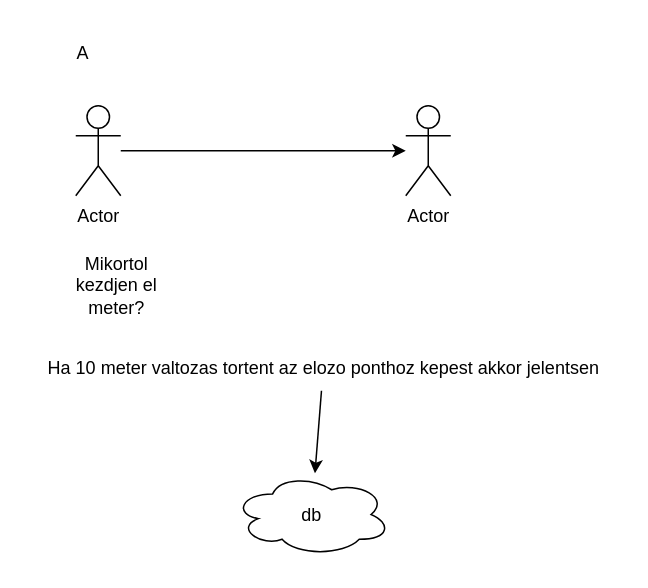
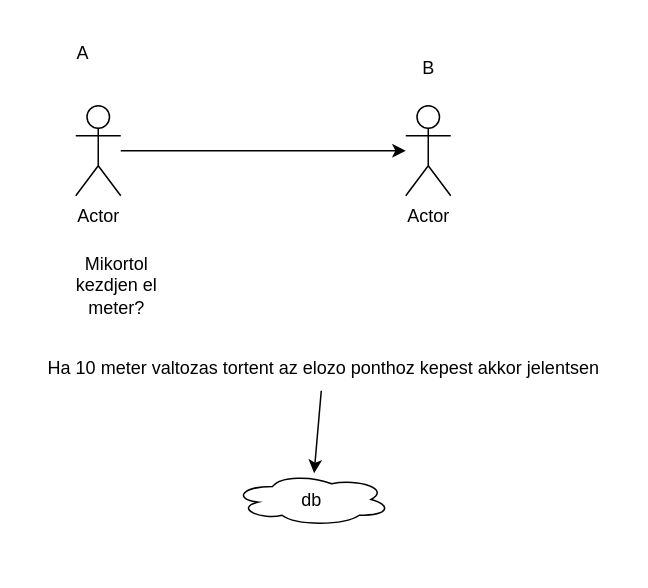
  <mxCell id="0" />
  <mxCell id="1" parent="0" />
  <mxCell id="2" value="" style="edgeStyle=none;html=1;" parent="1" source="3" target="5" edge="1"><mxGeometry relative="1" as="geometry" /></mxCell>
  <mxCell id="3" value="Actor" style="shape=umlActor;verticalLabelPosition=bottom;verticalAlign=top;html=1;outlineConnect=0;" parent="1" vertex="1"><mxGeometry x="50" y="70" width="30" height="60" as="geometry" /></mxCell>
  <mxCell id="4" value="A" style="text;html=1;align=center;verticalAlign=middle;whiteSpace=wrap;rounded=0;" parent="1" vertex="1"><mxGeometry x="25" y="20" width="60" height="30" as="geometry" /></mxCell>
  <mxCell id="5" value="Actor" style="shape=umlActor;verticalLabelPosition=bottom;verticalAlign=top;html=1;outlineConnect=0;" parent="1" vertex="1"><mxGeometry x="270" y="70" width="30" height="60" as="geometry" /></mxCell>
+ <mxCell id="6" value="B" style="text;html=1;align=center;verticalAlign=middle;resizable=0;points=[];autosize=1;strokeColor=none;fillColor=none;" parent="1" vertex="1"><mxGeometry x="270" y="30" width="30" height="30" as="geometry" /></mxCell>
  <mxCell id="7" value="Mikortol kezdjen el meter?" style="text;html=1;align=center;verticalAlign=middle;whiteSpace=wrap;rounded=0;" parent="1" vertex="1"><mxGeometry x="35" y="170" width="85" height="40" as="geometry" /></mxCell>
  <mxCell id="8" value="" style="edgeStyle=none;html=1;" edge="1" parent="1" source="9" target="10"><mxGeometry relative="1" as="geometry" /></mxCell>
  <mxCell id="9" value="Ha 10 meter valtozas tortent az elozo ponthoz kepest akkor jelentsen" style="text;html=1;align=center;verticalAlign=middle;resizable=0;points=[];autosize=1;strokeColor=none;fillColor=none;" parent="1" vertex="1"><mxGeometry x="20" y="230" width="390" height="30" as="geometry" /></mxCell>
- <mxCell id="10" value="db" style="ellipse;shape=cloud;whiteSpace=wrap;html=1;" vertex="1" parent="1"><mxGeometry x="155" y="315" width="105" height="55" as="geometry" /></mxCell>
+ <mxCell id="10" value="db" style="ellipse;shape=cloud;whiteSpace=wrap;html=1;" vertex="1" parent="1"><mxGeometry x="155" y="315" width="105" height="35" as="geometry" /></mxCell>
